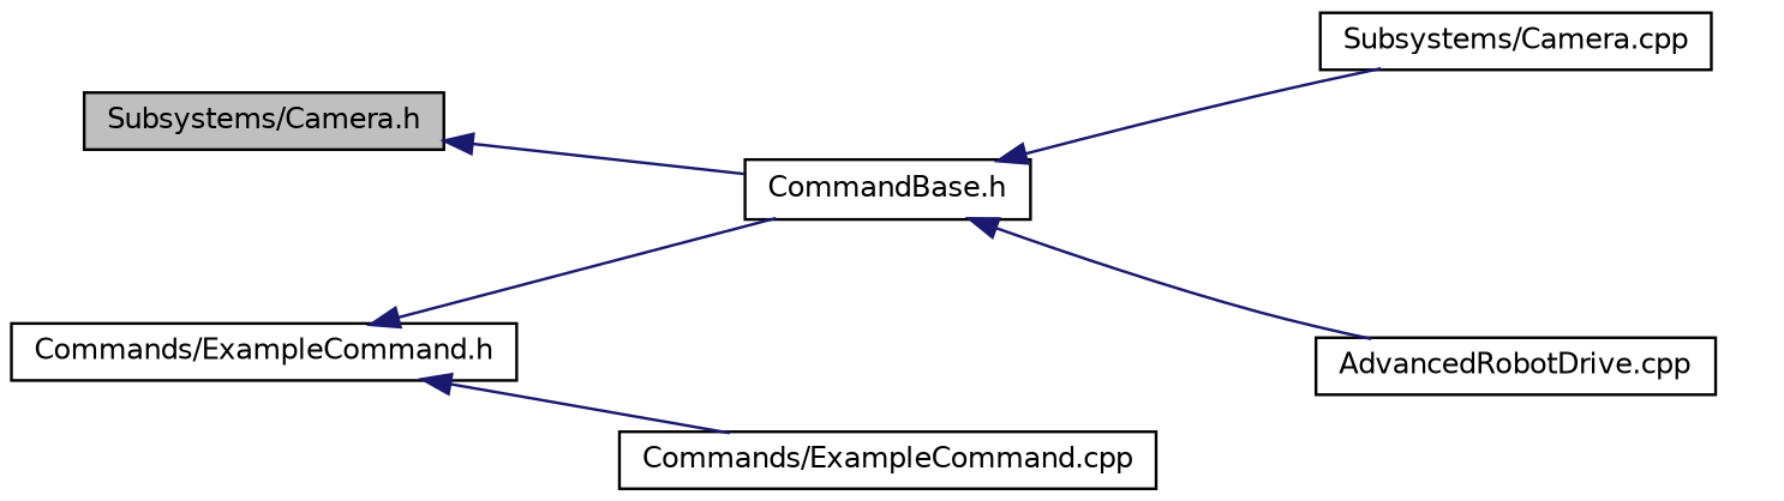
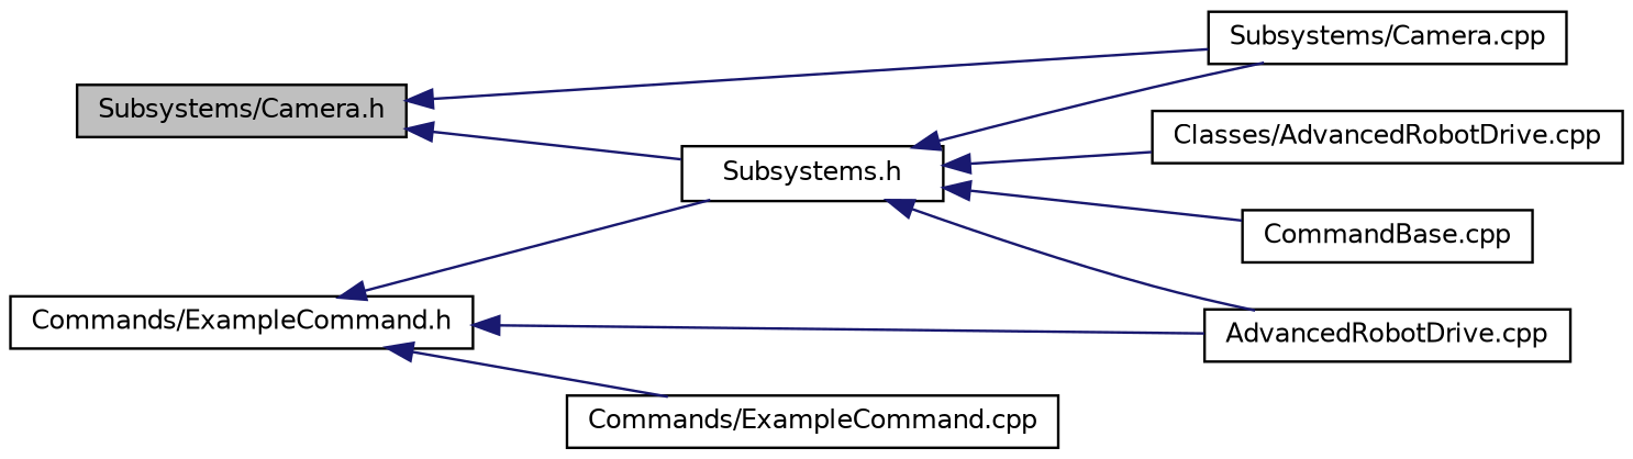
  digraph {
    rankdir=LR
    node [color=black fillcolor=white fontname=Helvetica fontsize=10 shape=record style=filled]
    edge [color=midnightblue dir=back fontname=Helvetica fontsize=10 labelfontname=Helvetica labelfontsize=10 style=solid]
    n1 [fillcolor=grey75 fontcolor=black height=0.2 label="Subsystems/Camera.h" width=0.4]
-   n2 [height=0.2 label="CommandBase.h" width=0.4]
+   n2 [height=0.2 label="Subsystems.h" width=0.4]
    n3 [height=0.2 label="Subsystems/Camera.cpp" width=0.4]
+   n4 [height=0.2 label="Classes/AdvancedRobotDrive.cpp" width=0.4]
+   n5 [height=0.2 label="CommandBase.cpp" width=0.4]
    n6 [height=0.2 label="AdvancedRobotDrive.cpp" width=0.4]
    n7 [height=0.2 label="Commands/ExampleCommand.h" width=0.4]
    n8 [height=0.2 label="Commands/ExampleCommand.cpp" width=0.4]
    n1 -> n2
+   n1 -> n3
    n2 -> n3
+   n2 -> n4
+   n2 -> n5
    n2 -> n6
    n7 -> n2
+   n7 -> n6
    n7 -> n8
  }
